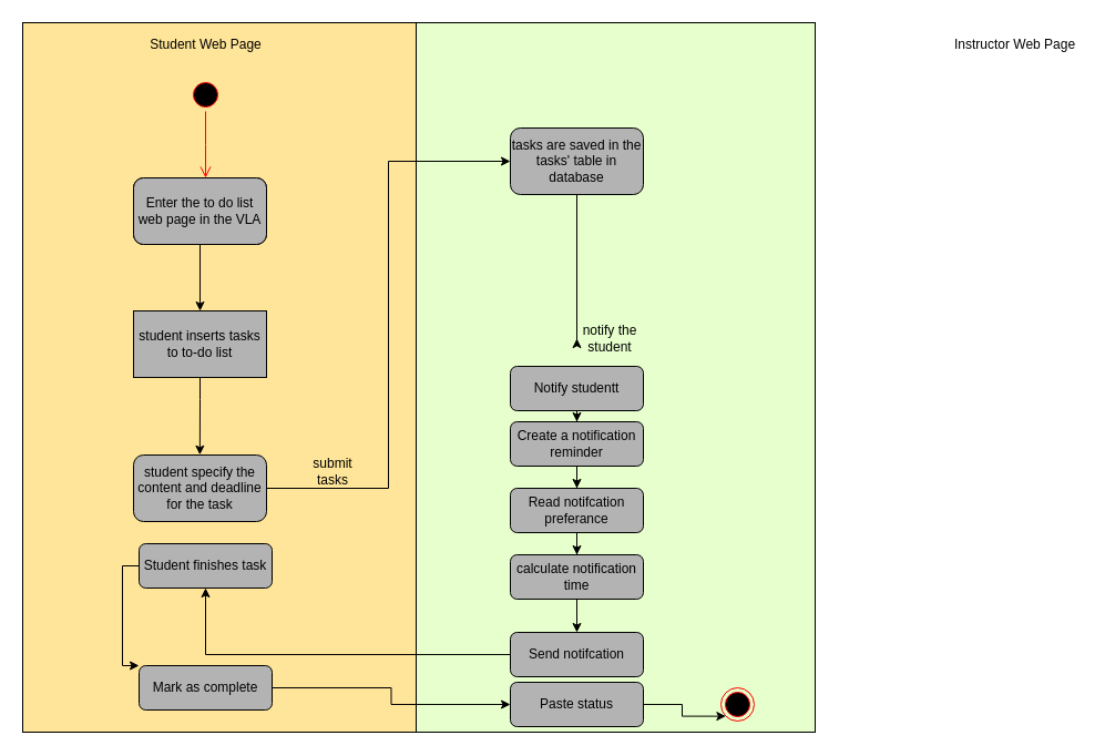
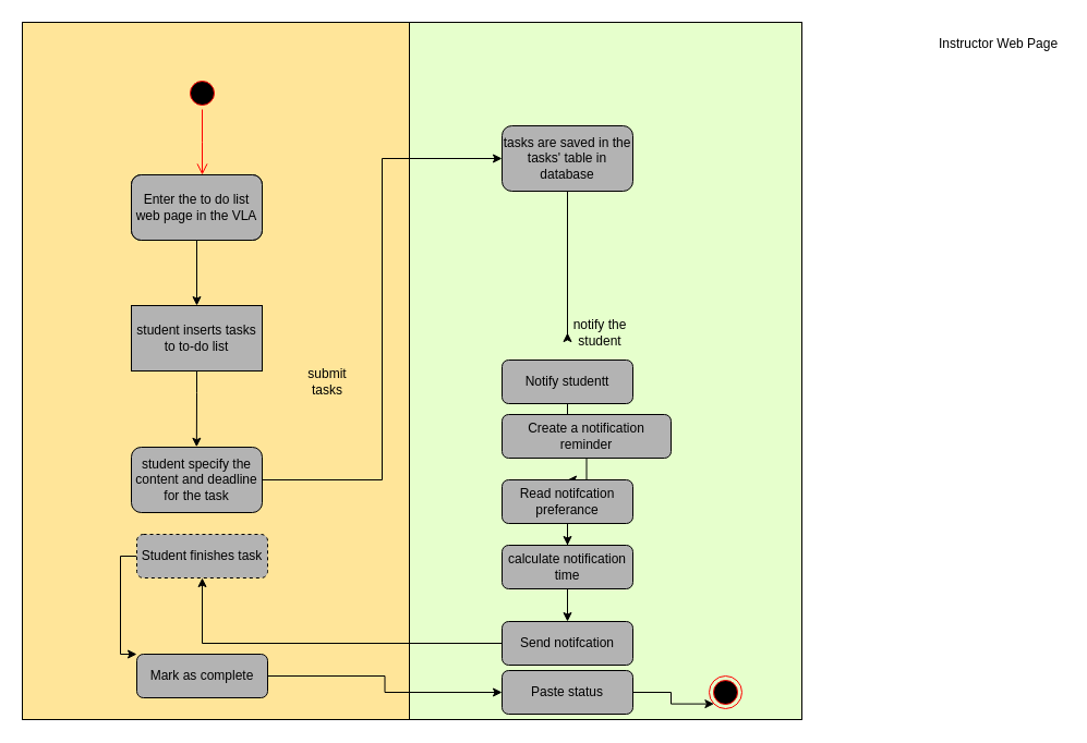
  <mxCell id="0" />
  <mxCell id="1" parent="0" />
  <mxCell id="2" value="" style="rounded=0;whiteSpace=wrap;html=1;fillColor=#FFE599;" parent="1" vertex="1"><mxGeometry x="20" y="20" width="360" height="640" as="geometry" /></mxCell>
  <mxCell id="3" value="" style="rounded=0;whiteSpace=wrap;html=1;fillColor=#E6FFCC;" parent="1" vertex="1"><mxGeometry x="375" y="20" width="360" height="640" as="geometry" /></mxCell>
- <mxCell id="4" value="Student Web Page" style="text;html=1;align=center;verticalAlign=middle;resizable=0;points=[];autosize=1;strokeColor=none;fillColor=none;" parent="1" vertex="1"><mxGeometry x="125" y="30" width="120" height="20" as="geometry" /></mxCell>
  <mxCell id="5" value="Instructor Web Page" style="text;html=1;align=center;verticalAlign=middle;resizable=0;points=[];autosize=1;strokeColor=none;fillColor=none;" parent="1" vertex="1"><mxGeometry x="855" y="30" width="120" height="20" as="geometry" /></mxCell>
  <mxCell id="6" value="" style="ellipse;html=1;shape=startState;fillColor=#000000;strokeColor=#ff0000;" parent="1" vertex="1"><mxGeometry x="170" y="70" width="30" height="30" as="geometry" /></mxCell>
  <mxCell id="7" value="" style="edgeStyle=orthogonalEdgeStyle;html=1;verticalAlign=bottom;endArrow=open;endSize=8;strokeColor=#ff0000;rounded=0;" parent="1" source="6" edge="1"><mxGeometry relative="1" as="geometry"><mxPoint x="185" y="160" as="targetPoint" /></mxGeometry></mxCell>
  <mxCell id="8" style="edgeStyle=orthogonalEdgeStyle;rounded=0;orthogonalLoop=1;jettySize=auto;html=1;" parent="1" source="9" target="10" edge="1"><mxGeometry relative="1" as="geometry" /></mxCell>
  <mxCell id="9" value="Enter the notes web page in the VLA" style="rounded=1;whiteSpace=wrap;html=1;" parent="1" vertex="1"><mxGeometry x="120" y="160" width="120" height="60" as="geometry" /></mxCell>
  <mxCell id="10" value="Choose the course he want to upload his notes to" style="rounded=1;whiteSpace=wrap;html=1;" parent="1" vertex="1"><mxGeometry x="120" y="280" width="120" height="60" as="geometry" /></mxCell>
  <mxCell id="11" value="Enter the to do list web page in the VLA" style="rounded=1;whiteSpace=wrap;html=1;fillColor=#B3B3B3;" parent="1" vertex="1"><mxGeometry x="120" y="160" width="120" height="60" as="geometry" /></mxCell>
  <mxCell id="12" style="edgeStyle=orthogonalEdgeStyle;rounded=0;orthogonalLoop=1;jettySize=auto;html=1;entryX=0.444;entryY=0.609;entryDx=0;entryDy=0;entryPerimeter=0;" parent="1" source="13" target="2" edge="1"><mxGeometry relative="1" as="geometry" /></mxCell>
  <mxCell id="13" value="student inserts tasks to to-do list" style="whiteSpace=wrap;html=1;fillColor=#B3B3B3;rounded=0;" parent="1" vertex="1"><mxGeometry x="120" y="280" width="120" height="60" as="geometry" /></mxCell>
  <mxCell id="14" style="edgeStyle=orthogonalEdgeStyle;rounded=0;orthogonalLoop=1;jettySize=auto;html=1;entryX=0;entryY=0.5;entryDx=0;entryDy=0;" edge="1" parent="1" source="15" target="19"><mxGeometry relative="1" as="geometry"><Array as="points"><mxPoint x="520" y="310" /><mxPoint x="520" y="310" /></Array></mxGeometry></mxCell>
  <mxCell id="15" value="tasks are saved in the tasks' table in database" style="rounded=1;whiteSpace=wrap;html=1;fillColor=#B3B3B3;" parent="1" vertex="1"><mxGeometry x="460" y="115" width="120" height="60" as="geometry" /></mxCell>
  <mxCell id="16" style="edgeStyle=orthogonalEdgeStyle;rounded=0;orthogonalLoop=1;jettySize=auto;html=1;entryX=0;entryY=0.5;entryDx=0;entryDy=0;" parent="1" source="17" target="15" edge="1"><mxGeometry relative="1" as="geometry" /></mxCell>
  <mxCell id="17" value="student specify the content and deadline for the task" style="rounded=1;whiteSpace=wrap;html=1;fillColor=#B3B3B3;" parent="1" vertex="1"><mxGeometry x="120" y="410" width="120" height="60" as="geometry" /></mxCell>
  <mxCell id="18" value="" style="ellipse;html=1;shape=endState;fillColor=#000000;strokeColor=#ff0000;" parent="1" vertex="1"><mxGeometry x="650" y="620" width="30" height="30" as="geometry" /></mxCell>
  <mxCell id="19" value="notify the student" style="text;html=1;strokeColor=none;fillColor=none;align=center;verticalAlign=middle;whiteSpace=wrap;rounded=0;" parent="1" vertex="1"><mxGeometry x="520" y="290" width="60" height="30" as="geometry" /></mxCell>
- <mxCell id="20" value="submit tasks" style="text;html=1;strokeColor=none;fillColor=none;align=center;verticalAlign=middle;whiteSpace=wrap;rounded=0;" parent="1" vertex="1"><mxGeometry x="270" y="410" width="60" height="30" as="geometry" /></mxCell>
+ <mxCell id="20" value="submit tasks" style="text;html=1;strokeColor=none;fillColor=none;align=center;verticalAlign=middle;whiteSpace=wrap;rounded=0;" parent="1" vertex="1"><mxGeometry x="270" y="335" width="60" height="30" as="geometry" /></mxCell>
  <mxCell id="21" style="edgeStyle=orthogonalEdgeStyle;rounded=0;orthogonalLoop=1;jettySize=auto;html=1;" edge="1" parent="1" source="22" target="24"><mxGeometry relative="1" as="geometry" /></mxCell>
  <mxCell id="22" value="Notify studentt" style="rounded=1;whiteSpace=wrap;html=1;fillColor=#B3B3B3;" vertex="1" parent="1"><mxGeometry x="460" y="330" width="120" height="40" as="geometry" /></mxCell>
  <mxCell id="23" style="edgeStyle=orthogonalEdgeStyle;rounded=0;orthogonalLoop=1;jettySize=auto;html=1;" edge="1" parent="1" source="24" target="26"><mxGeometry relative="1" as="geometry" /></mxCell>
- <mxCell id="24" value="Create a notification reminder" style="rounded=1;whiteSpace=wrap;html=1;fillColor=#B3B3B3;" vertex="1" parent="1"><mxGeometry x="460" y="380" width="120" height="40" as="geometry" /></mxCell>
+ <mxCell id="24" value="Create a notification reminder" style="rounded=1;whiteSpace=wrap;html=1;fillColor=#B3B3B3;" vertex="1" parent="1"><mxGeometry x="460" y="380" width="155" height="40" as="geometry" /></mxCell>
  <mxCell id="25" style="edgeStyle=orthogonalEdgeStyle;rounded=0;orthogonalLoop=1;jettySize=auto;html=1;entryX=0.5;entryY=0;entryDx=0;entryDy=0;" edge="1" parent="1" source="26" target="28"><mxGeometry relative="1" as="geometry" /></mxCell>
  <mxCell id="26" value="Read notifcation preferance" style="rounded=1;whiteSpace=wrap;html=1;fillColor=#B3B3B3;" vertex="1" parent="1"><mxGeometry x="460" y="440" width="120" height="40" as="geometry" /></mxCell>
  <mxCell id="27" style="edgeStyle=orthogonalEdgeStyle;rounded=0;orthogonalLoop=1;jettySize=auto;html=1;" edge="1" parent="1" source="28" target="30"><mxGeometry relative="1" as="geometry" /></mxCell>
  <mxCell id="28" value="calculate notification time" style="rounded=1;whiteSpace=wrap;html=1;fillColor=#B3B3B3;" vertex="1" parent="1"><mxGeometry x="460" y="500" width="120" height="40" as="geometry" /></mxCell>
  <mxCell id="29" style="edgeStyle=orthogonalEdgeStyle;rounded=0;orthogonalLoop=1;jettySize=auto;html=1;" edge="1" parent="1" source="30" target="32"><mxGeometry relative="1" as="geometry"><mxPoint x="604.393" y="585.607" as="targetPoint" /><Array as="points"><mxPoint x="185" y="590" /></Array></mxGeometry></mxCell>
  <mxCell id="30" value="Send notifcation" style="rounded=1;whiteSpace=wrap;html=1;fillColor=#B3B3B3;" vertex="1" parent="1"><mxGeometry x="460" y="570" width="120" height="40" as="geometry" /></mxCell>
  <mxCell id="31" style="edgeStyle=orthogonalEdgeStyle;rounded=0;orthogonalLoop=1;jettySize=auto;html=1;" edge="1" parent="1" source="32" target="34"><mxGeometry relative="1" as="geometry"><Array as="points"><mxPoint x="110" y="510" /><mxPoint x="110" y="600" /></Array></mxGeometry></mxCell>
- <mxCell id="32" value="Student finishes task" style="rounded=1;whiteSpace=wrap;html=1;fillColor=#B3B3B3;" vertex="1" parent="1"><mxGeometry x="125" y="490" width="120" height="40" as="geometry" /></mxCell>
+ <mxCell id="32" value="Student finishes task" style="rounded=1;whiteSpace=wrap;html=1;fillColor=#B3B3B3;dashed=1;" vertex="1" parent="1"><mxGeometry x="125" y="490" width="120" height="40" as="geometry" /></mxCell>
  <mxCell id="33" style="edgeStyle=orthogonalEdgeStyle;rounded=0;orthogonalLoop=1;jettySize=auto;html=1;entryX=0;entryY=0.5;entryDx=0;entryDy=0;" edge="1" parent="1" source="34" target="36"><mxGeometry relative="1" as="geometry" /></mxCell>
  <mxCell id="34" value="Mark as complete" style="rounded=1;whiteSpace=wrap;html=1;fillColor=#B3B3B3;" vertex="1" parent="1"><mxGeometry x="125" y="600" width="120" height="40" as="geometry" /></mxCell>
  <mxCell id="35" style="edgeStyle=orthogonalEdgeStyle;rounded=0;orthogonalLoop=1;jettySize=auto;html=1;entryX=0;entryY=1;entryDx=0;entryDy=0;" edge="1" parent="1" source="36" target="18"><mxGeometry relative="1" as="geometry" /></mxCell>
  <mxCell id="36" value="Paste status" style="rounded=1;whiteSpace=wrap;html=1;fillColor=#B3B3B3;" vertex="1" parent="1"><mxGeometry x="460" y="615" width="120" height="40" as="geometry" /></mxCell>
